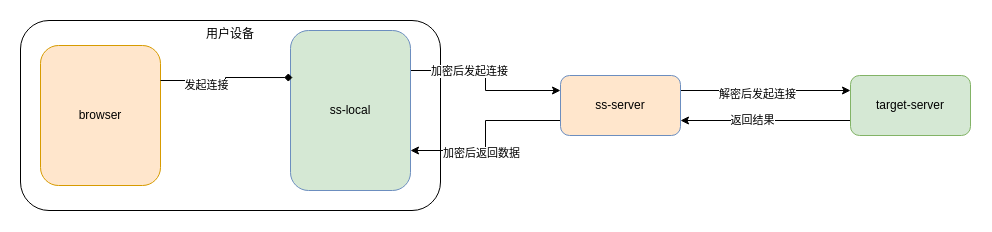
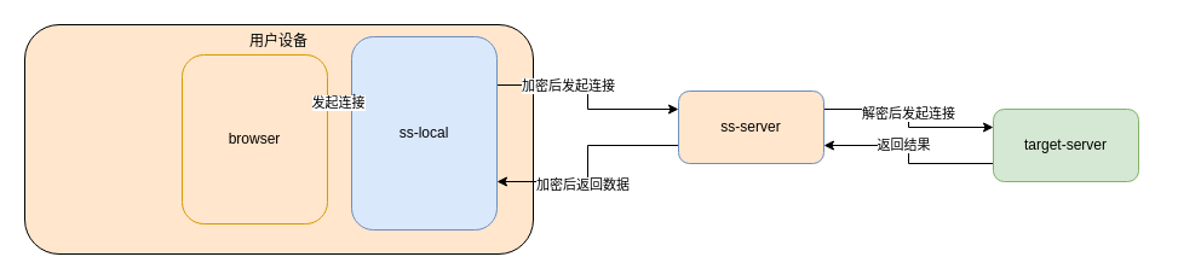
  <mxCell id="0" />
  <mxCell id="1" parent="0" />
- <mxCell id="2" value="用户设备" style="rounded=1;whiteSpace=wrap;html=1;verticalAlign=top;" parent="1" vertex="1"><mxGeometry x="20" y="20" width="420" height="190" as="geometry" /></mxCell>
- <mxCell id="3" value="browser" style="rounded=1;whiteSpace=wrap;html=1;fillColor=#ffe6cc;strokeColor=#d79b00;" parent="1" vertex="1"><mxGeometry x="40" y="45" width="120" height="140" as="geometry" /></mxCell>
+ <mxCell id="2" value="用户设备" style="rounded=1;whiteSpace=wrap;html=1;verticalAlign=top;fillColor=#ffe6cc;" parent="1" vertex="1"><mxGeometry x="20" y="20" width="420" height="190" as="geometry" /></mxCell>
+ <mxCell id="3" value="browser" style="rounded=1;whiteSpace=wrap;html=1;fillColor=#ffe6cc;strokeColor=#d79b00;" parent="1" vertex="1"><mxGeometry x="150" y="45" width="120" height="140" as="geometry" /></mxCell>
  <mxCell id="4" style="edgeStyle=orthogonalEdgeStyle;rounded=0;orthogonalLoop=1;jettySize=auto;html=1;exitX=1;exitY=0.25;exitDx=0;exitDy=0;entryX=0;entryY=0.25;entryDx=0;entryDy=0;" parent="1" source="6" target="11" edge="1"><mxGeometry relative="1" as="geometry" /></mxCell>
  <mxCell id="5" value="加密后发起连接" style="edgeLabel;html=1;align=center;verticalAlign=middle;resizable=0;points=[];" parent="4" vertex="1" connectable="0"><mxGeometry x="-0.32" relative="1" as="geometry"><mxPoint as="offset" /></mxGeometry></mxCell>
- <mxCell id="6" value="ss-local" style="rounded=1;whiteSpace=wrap;html=1;fillColor=#d5e8d4;strokeColor=#6c8ebf;" parent="1" vertex="1"><mxGeometry x="290" y="30" width="120" height="160" as="geometry" /></mxCell>
+ <mxCell id="6" value="ss-local" style="rounded=1;whiteSpace=wrap;html=1;fillColor=#dae8fc;strokeColor=#6c8ebf;" parent="1" vertex="1"><mxGeometry x="290" y="30" width="120" height="160" as="geometry" /></mxCell>
  <mxCell id="7" style="edgeStyle=orthogonalEdgeStyle;rounded=0;orthogonalLoop=1;jettySize=auto;html=1;exitX=1;exitY=0.25;exitDx=0;exitDy=0;entryX=0;entryY=0.25;entryDx=0;entryDy=0;" parent="1" source="11" target="14" edge="1"><mxGeometry relative="1" as="geometry" /></mxCell>
  <mxCell id="8" value="解密后发起连接" style="edgeLabel;html=1;align=center;verticalAlign=middle;resizable=0;points=[];" parent="7" vertex="1" connectable="0"><mxGeometry x="-0.111" y="-3" relative="1" as="geometry"><mxPoint as="offset" /></mxGeometry></mxCell>
  <mxCell id="9" style="edgeStyle=orthogonalEdgeStyle;rounded=0;orthogonalLoop=1;jettySize=auto;html=1;exitX=0;exitY=0.75;exitDx=0;exitDy=0;entryX=1;entryY=0.75;entryDx=0;entryDy=0;" parent="1" source="11" target="6" edge="1"><mxGeometry relative="1" as="geometry" /></mxCell>
  <mxCell id="10" value="加密后返回数据" style="edgeLabel;html=1;align=center;verticalAlign=middle;resizable=0;points=[];" parent="9" vertex="1" connectable="0"><mxGeometry x="0.227" y="2" relative="1" as="geometry"><mxPoint as="offset" /></mxGeometry></mxCell>
  <mxCell id="11" value="ss-server" style="rounded=1;whiteSpace=wrap;html=1;fillColor=#ffe6cc;strokeColor=#6c8ebf;" parent="1" vertex="1"><mxGeometry x="560" y="75" width="120" height="60" as="geometry" /></mxCell>
  <mxCell id="12" style="edgeStyle=orthogonalEdgeStyle;rounded=0;orthogonalLoop=1;jettySize=auto;html=1;exitX=0;exitY=0.75;exitDx=0;exitDy=0;entryX=1;entryY=0.75;entryDx=0;entryDy=0;" parent="1" source="14" target="11" edge="1"><mxGeometry relative="1" as="geometry" /></mxCell>
  <mxCell id="13" value="返回结果" style="edgeLabel;html=1;align=center;verticalAlign=middle;resizable=0;points=[];" parent="12" vertex="1" connectable="0"><mxGeometry x="0.165" y="-1" relative="1" as="geometry"><mxPoint as="offset" /></mxGeometry></mxCell>
- <mxCell id="14" value="target-server" style="rounded=1;whiteSpace=wrap;html=1;fillColor=#d5e8d4;strokeColor=#82b366;" parent="1" vertex="1"><mxGeometry x="850" y="75" width="120" height="60" as="geometry" /></mxCell>
+ <mxCell id="14" value="target-server" style="rounded=1;whiteSpace=wrap;html=1;fillColor=#d5e8d4;strokeColor=#82b366;" parent="1" vertex="1"><mxGeometry x="820" y="90" width="120" height="60" as="geometry" /></mxCell>
  <mxCell id="15" style="edgeStyle=orthogonalEdgeStyle;rounded=0;orthogonalLoop=1;jettySize=auto;html=1;exitX=1;exitY=0.25;exitDx=0;exitDy=0;entryX=0.017;entryY=0.294;entryDx=0;entryDy=0;entryPerimeter=0;endArrow=diamond;" parent="1" source="3" target="6" edge="1"><mxGeometry relative="1" as="geometry" /></mxCell>
  <mxCell id="16" value="发起连接" style="edgeLabel;html=1;align=center;verticalAlign=middle;resizable=0;points=[];" parent="15" vertex="1" connectable="0"><mxGeometry x="-0.334" y="-4" relative="1" as="geometry"><mxPoint as="offset" /></mxGeometry></mxCell>
